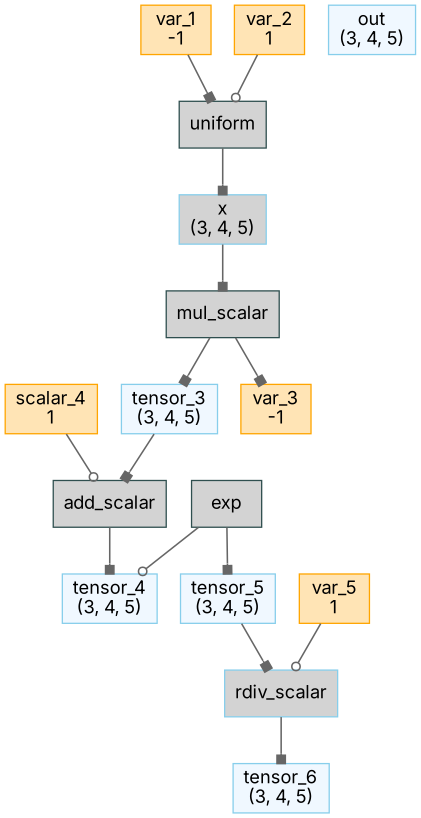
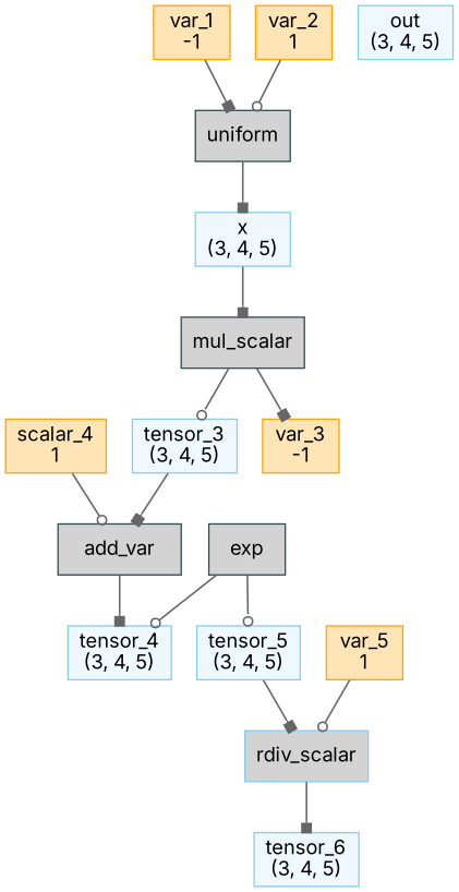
  digraph {
    fontname=Inter
    rankdir=TB
    node [color=skyblue fillcolor=aliceblue fontname=Inter labeljust=l shape=box style=filled]
    edge [arrowhead=box arrowsize=0.8 color=gray40 fontname=Inter penwidth=1.2]
-   n1 [fillcolor=lightgray label="x\n(3, 4, 5)"]
+   n1 [label="x\n(3, 4, 5)"]
    n2 [color=darkslategray fillcolor=lightgray label=mul_scalar]
    n3 [label="tensor_3\n(3, 4, 5)"]
    n4 [color=orange fillcolor=moccasin label="var_3\n-1"]
    n5 [color=orange fillcolor=moccasin label="var_1\n-1"]
    n6 [color=darkslategray fillcolor=lightgray label=uniform]
    n7 [color=orange fillcolor=moccasin label="var_2\n1"]
    n8 [label="out\n(3, 4, 5)"]
-   n9 [color=darkslategray fillcolor=lightgray label=add_scalar]
+   n9 [color=darkslategray fillcolor=lightgray label=add_var]
    n10 [label="tensor_4\n(3, 4, 5)"]
    n11 [color=darkslategray fillcolor=lightgray label=exp]
    n12 [label="tensor_5\n(3, 4, 5)"]
    n13 [color=orange fillcolor=moccasin label="scalar_4\n1"]
    n14 [fillcolor=lightgray label=rdiv_scalar]
    n15 [label="tensor_6\n(3, 4, 5)"]
    n16 [color=orange fillcolor=moccasin label="var_5\n1"]
    n1 -> n2
-   n2 -> n3
+   n2 -> n3 [arrowhead=odot]
    n2 -> n4
    n3 -> n9
    n5 -> n6
    n6 -> n1
    n7 -> n6 [arrowhead=odot]
    n9 -> n10
    n11 -> n10 [arrowhead=odot]
-   n11 -> n12
+   n11 -> n12 [arrowhead=odot]
    n12 -> n14
    n13 -> n9 [arrowhead=odot]
    n14 -> n15
    n16 -> n14 [arrowhead=odot]
  }
